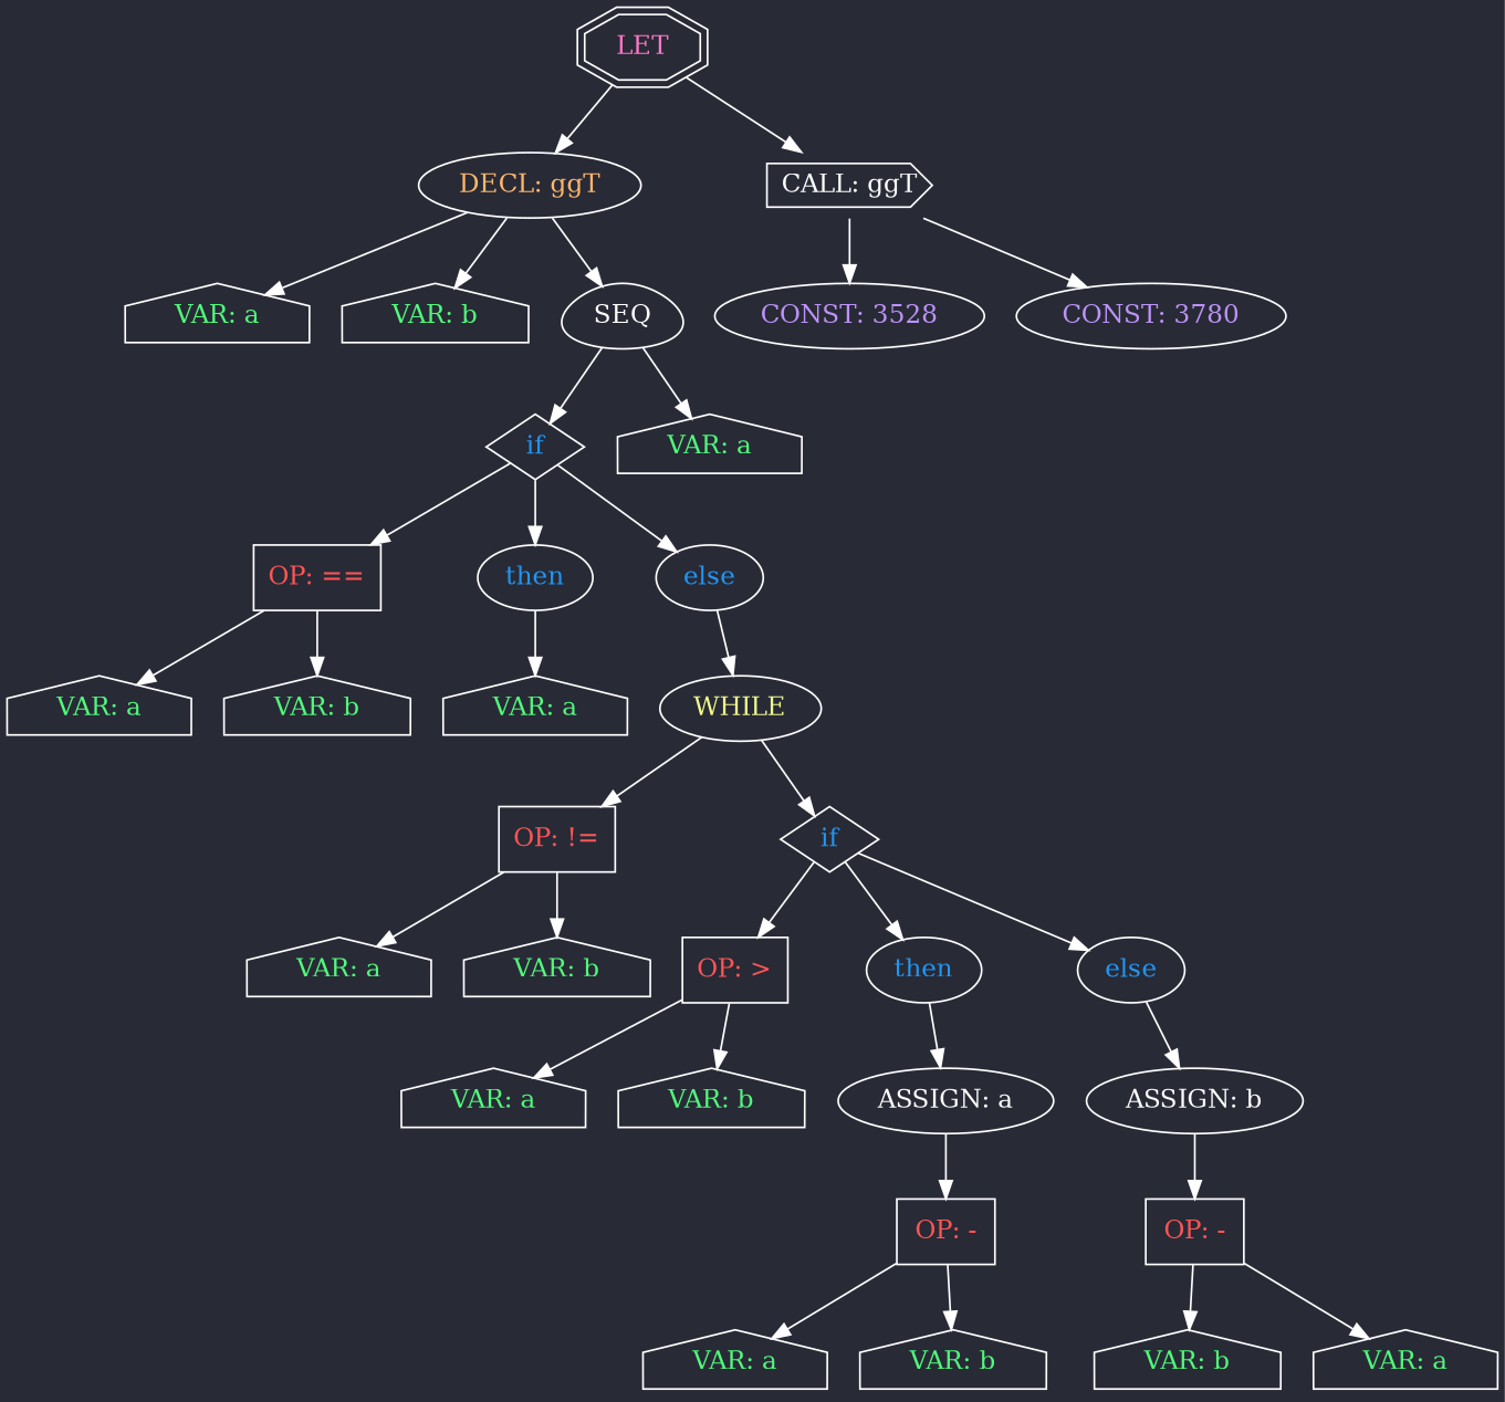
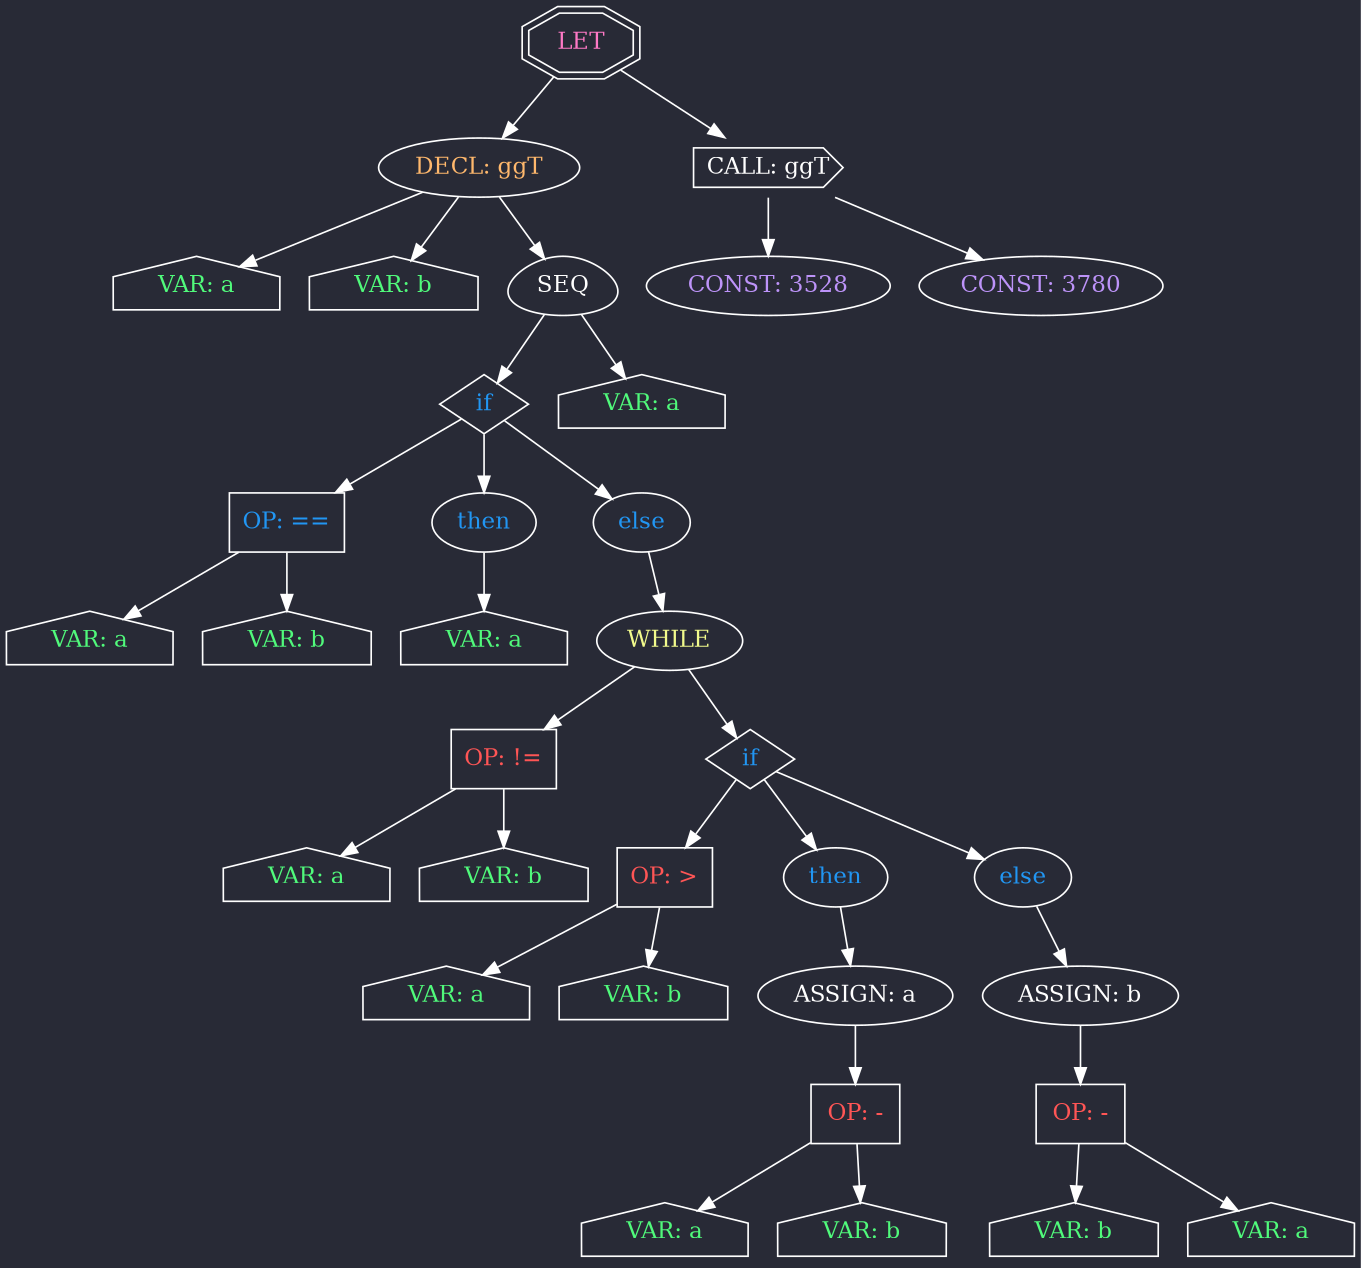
  digraph {
    bgcolor="#282a36"
    node [color=white fontcolor="#50fa7b" shape=house]
    edge [color=white fontcolor=white]
    n1 [fontcolor="#ff79c6" label=LET shape=doubleoctagon]
    n2 [fontcolor="#ffb86c" label="DECL: ggT" shape=""]
    n3 [fontcolor=white label="CALL: ggT" shape=cds]
    n4 [label="VAR: a"]
    n5 [label="VAR: b"]
    n6 [fontcolor=white label=SEQ shape=egg]
    n7 [fontcolor="#2196f3" label=if shape=diamond]
    n8 [label="VAR: a"]
-   n9 [fontcolor="#ff5555" label="OP: ==" shape=rect]
+   n9 [fontcolor="#2196f3" label="OP: ==" shape=rect]
    n10 [fontcolor="#2196f3" label=then shape=""]
    n11 [fontcolor="#2196f3" label=else shape=""]
    n12 [label="VAR: a"]
    n13 [label="VAR: b"]
    n14 [label="VAR: a"]
    n15 [fontcolor="#f1fa8c" label=WHILE shape=""]
    n16 [fontcolor="#ff5555" label="OP: !=" shape=rect]
    n17 [fontcolor="#2196f3" label=if shape=diamond]
    n18 [label="VAR: a"]
    n19 [label="VAR: b"]
    n20 [fontcolor="#ff5555" label="OP: >" shape=rect]
    n21 [fontcolor="#2196f3" label=then shape=""]
    n22 [fontcolor="#2196f3" label=else shape=""]
    n23 [label="VAR: a"]
    n24 [label="VAR: b"]
    n25 [fontcolor=white label="ASSIGN: a" shape=""]
    n26 [fontcolor=white label="ASSIGN: b" shape=""]
    n27 [fontcolor="#ff5555" label="OP: -" shape=rect]
    n28 [label="VAR: a"]
    n29 [label="VAR: b"]
    n30 [fontcolor="#ff5555" label="OP: -" shape=rect]
    n31 [label="VAR: b"]
    n32 [label="VAR: a"]
    n33 [fontcolor="#bd93f9" label="CONST: 3528" shape=""]
    n34 [fontcolor="#bd93f9" label="CONST: 3780" shape=""]
    n1 -> n2
    n1 -> n3
    n2 -> n4
    n2 -> n5
    n2 -> n6
    n3 -> n33
    n3 -> n34
    n6 -> n7
    n6 -> n8
    n7 -> n9
    n7 -> n10
    n7 -> n11
    n9 -> n12
    n9 -> n13
    n10 -> n14
    n11 -> n15
    n15 -> n16
    n15 -> n17
    n16 -> n18
    n16 -> n19
    n17 -> n20
    n17 -> n21
    n17 -> n22
    n20 -> n23
    n20 -> n24
    n21 -> n25
    n22 -> n26
    n25 -> n27
    n26 -> n30
    n27 -> n28
    n27 -> n29
    n30 -> n31
    n30 -> n32
  }
